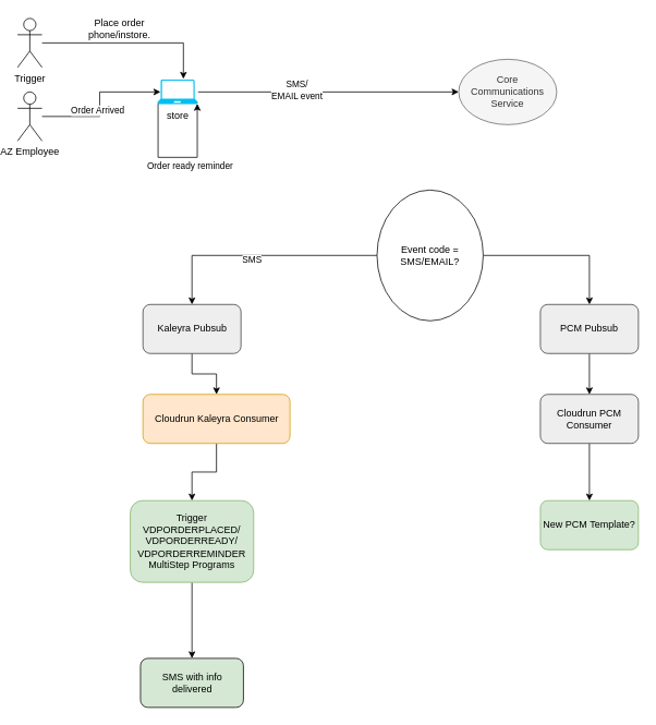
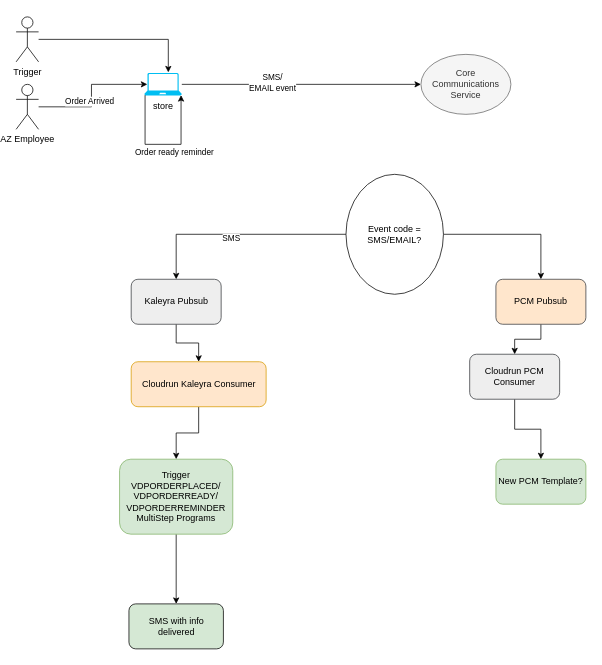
  <mxCell id="0" />
  <mxCell id="1" parent="0" />
  <mxCell id="2" value="Trigger" style="shape=umlActor;verticalLabelPosition=bottom;verticalAlign=top;html=1;outlineConnect=0;" parent="1" vertex="1"><mxGeometry x="20" y="22" width="30" height="60" as="geometry" /></mxCell>
  <mxCell id="3" style="edgeStyle=orthogonalEdgeStyle;rounded=0;orthogonalLoop=1;jettySize=auto;html=1;" edge="1" parent="1" source="5" target="7"><mxGeometry relative="1" as="geometry" /></mxCell>
  <mxCell id="4" value="SMS/&lt;br&gt;EMAIL event" style="edgeLabel;html=1;align=center;verticalAlign=middle;resizable=0;points=[];" vertex="1" connectable="0" parent="3"><mxGeometry x="-0.246" y="3" relative="1" as="geometry"><mxPoint as="offset" /></mxGeometry></mxCell>
  <mxCell id="5" value="store" style="verticalLabelPosition=bottom;html=1;verticalAlign=top;align=center;strokeColor=none;fillColor=#00BEF2;shape=mxgraph.azure.laptop;pointerEvents=1;" parent="1" vertex="1"><mxGeometry x="191" y="97" width="50" height="30" as="geometry" /></mxCell>
- <mxCell id="6" value="Place order phone/instore.&lt;br&gt;" style="text;html=1;strokeColor=none;fillColor=none;align=center;verticalAlign=middle;whiteSpace=wrap;rounded=0;" parent="1" vertex="1"><mxGeometry x="90" y="20" width="110" height="30" as="geometry" /></mxCell>
  <mxCell id="7" value="Core Communications Service" style="ellipse;whiteSpace=wrap;html=1;fillColor=#f5f5f5;fontColor=#333333;strokeColor=#666666;" parent="1" vertex="1"><mxGeometry x="560" y="72" width="120" height="80" as="geometry" /></mxCell>
  <mxCell id="8" style="edgeStyle=orthogonalEdgeStyle;rounded=0;orthogonalLoop=1;jettySize=auto;html=1;entryX=0.5;entryY=0;entryDx=0;entryDy=0;" edge="1" parent="1" source="11" target="18"><mxGeometry relative="1" as="geometry"><mxPoint x="220" y="312" as="targetPoint" /></mxGeometry></mxCell>
  <mxCell id="9" value="SMS" style="edgeLabel;html=1;align=center;verticalAlign=middle;resizable=0;points=[];" vertex="1" connectable="0" parent="8"><mxGeometry x="0.075" y="5" relative="1" as="geometry"><mxPoint as="offset" /></mxGeometry></mxCell>
  <mxCell id="10" style="edgeStyle=orthogonalEdgeStyle;rounded=0;orthogonalLoop=1;jettySize=auto;html=1;entryX=0.5;entryY=0;entryDx=0;entryDy=0;" edge="1" parent="1" source="11" target="22"><mxGeometry relative="1" as="geometry" /></mxCell>
  <mxCell id="11" value="Event code = SMS/EMAIL?" style="ellipse;whiteSpace=wrap;html=1;" parent="1" vertex="1"><mxGeometry x="460" y="232" width="130" height="160" as="geometry" /></mxCell>
  <mxCell id="12" value="New PCM Template?" style="rounded=1;whiteSpace=wrap;html=1;fillColor=#d5e8d4;strokeColor=#82b366;" parent="1" vertex="1"><mxGeometry x="660" y="612" width="120" height="60" as="geometry" /></mxCell>
  <mxCell id="13" style="edgeStyle=orthogonalEdgeStyle;rounded=0;orthogonalLoop=1;jettySize=auto;html=1;" edge="1" parent="1" source="14" target="16"><mxGeometry relative="1" as="geometry" /></mxCell>
  <mxCell id="14" value="Trigger VDPORDERPLACED/&lt;br&gt;VDPORDERREADY/&lt;br&gt;VDPORDERREMINDER&lt;br&gt;MultiStep Programs" style="rounded=1;whiteSpace=wrap;html=1;fillColor=#d5e8d4;strokeColor=#82b366;" parent="1" vertex="1"><mxGeometry x="158" y="612" width="151" height="100" as="geometry" /></mxCell>
  <mxCell id="15" value="" style="group" parent="1" vertex="1" connectable="0"><mxGeometry x="122.5" y="802" width="174" height="63" as="geometry" /></mxCell>
  <mxCell id="16" value="SMS with info delivered" style="rounded=1;whiteSpace=wrap;html=1;fillColor=#d5e8d4;" parent="15" vertex="1"><mxGeometry x="48" y="3" width="126" height="60" as="geometry" /></mxCell>
  <mxCell id="17" style="edgeStyle=orthogonalEdgeStyle;rounded=0;orthogonalLoop=1;jettySize=auto;html=1;entryX=0.5;entryY=0;entryDx=0;entryDy=0;" edge="1" parent="1" source="18" target="20"><mxGeometry relative="1" as="geometry" /></mxCell>
  <mxCell id="18" value="Kaleyra Pubsub" style="rounded=1;whiteSpace=wrap;html=1;fillColor=#eeeeee;strokeColor=#36393d;" vertex="1" parent="1"><mxGeometry x="173.5" y="372" width="120" height="60" as="geometry" /></mxCell>
  <mxCell id="19" style="edgeStyle=orthogonalEdgeStyle;rounded=0;orthogonalLoop=1;jettySize=auto;html=1;" edge="1" parent="1" source="20" target="14"><mxGeometry relative="1" as="geometry" /></mxCell>
  <mxCell id="20" value="Cloudrun Kaleyra Consumer" style="rounded=1;whiteSpace=wrap;html=1;fillColor=#ffe6cc;strokeColor=#d79b00;" vertex="1" parent="1"><mxGeometry x="173.5" y="482" width="180" height="60" as="geometry" /></mxCell>
  <mxCell id="21" style="edgeStyle=orthogonalEdgeStyle;rounded=0;orthogonalLoop=1;jettySize=auto;html=1;" edge="1" parent="1" source="22" target="24"><mxGeometry relative="1" as="geometry" /></mxCell>
- <mxCell id="22" value="PCM Pubsub" style="rounded=1;whiteSpace=wrap;html=1;fillColor=#eeeeee;strokeColor=#36393d;" vertex="1" parent="1"><mxGeometry x="660" y="372" width="120" height="60" as="geometry" /></mxCell>
+ <mxCell id="22" value="PCM Pubsub" style="rounded=1;whiteSpace=wrap;html=1;fillColor=#ffe6cc;strokeColor=#36393d;" vertex="1" parent="1"><mxGeometry x="660" y="372" width="120" height="60" as="geometry" /></mxCell>
  <mxCell id="23" style="edgeStyle=orthogonalEdgeStyle;rounded=0;orthogonalLoop=1;jettySize=auto;html=1;" edge="1" parent="1" source="24" target="12"><mxGeometry relative="1" as="geometry" /></mxCell>
- <mxCell id="24" value="Cloudrun PCM Consumer" style="rounded=1;whiteSpace=wrap;html=1;fillColor=#eeeeee;strokeColor=#36393d;" vertex="1" parent="1"><mxGeometry x="660" y="482" width="120" height="60" as="geometry" /></mxCell>
+ <mxCell id="24" value="Cloudrun PCM Consumer" style="rounded=1;whiteSpace=wrap;html=1;fillColor=#eeeeee;strokeColor=#36393d;" vertex="1" parent="1"><mxGeometry x="625" y="472" width="120" height="60" as="geometry" /></mxCell>
  <mxCell id="25" style="edgeStyle=orthogonalEdgeStyle;rounded=0;orthogonalLoop=1;jettySize=auto;html=1;entryX=0.64;entryY=-0.033;entryDx=0;entryDy=0;entryPerimeter=0;" edge="1" parent="1" source="2" target="5"><mxGeometry relative="1" as="geometry" /></mxCell>
  <mxCell id="26" value="AZ Employee" style="shape=umlActor;verticalLabelPosition=bottom;verticalAlign=top;html=1;outlineConnect=0;" vertex="1" parent="1"><mxGeometry x="20" y="112" width="30" height="60" as="geometry" /></mxCell>
  <mxCell id="27" style="edgeStyle=orthogonalEdgeStyle;rounded=0;orthogonalLoop=1;jettySize=auto;html=1;entryX=0.08;entryY=0.5;entryDx=0;entryDy=0;entryPerimeter=0;" edge="1" parent="1" source="26" target="5"><mxGeometry relative="1" as="geometry" /></mxCell>
  <mxCell id="28" value="Order Arrived" style="edgeLabel;html=1;align=center;verticalAlign=middle;resizable=0;points=[];" vertex="1" connectable="0" parent="27"><mxGeometry x="-0.446" y="-2" relative="1" as="geometry"><mxPoint x="19" y="-10" as="offset" /></mxGeometry></mxCell>
  <mxCell id="29" value="" style="endArrow=classic;html=1;rounded=0;exitX=0.02;exitY=0.98;exitDx=0;exitDy=0;exitPerimeter=0;entryX=0.98;entryY=0.98;entryDx=0;entryDy=0;entryPerimeter=0;" edge="1" parent="1" source="5" target="5"><mxGeometry width="50" height="50" relative="1" as="geometry"><mxPoint x="180" y="232" as="sourcePoint" /><mxPoint x="250" y="132" as="targetPoint" /><Array as="points"><mxPoint x="192" y="192" /><mxPoint x="240" y="192" /></Array></mxGeometry></mxCell>
  <mxCell id="30" value="Order ready reminder" style="edgeLabel;html=1;align=center;verticalAlign=middle;resizable=0;points=[];" vertex="1" connectable="0" parent="29"><mxGeometry x="-0.045" relative="1" as="geometry"><mxPoint x="18" y="10" as="offset" /></mxGeometry></mxCell>
